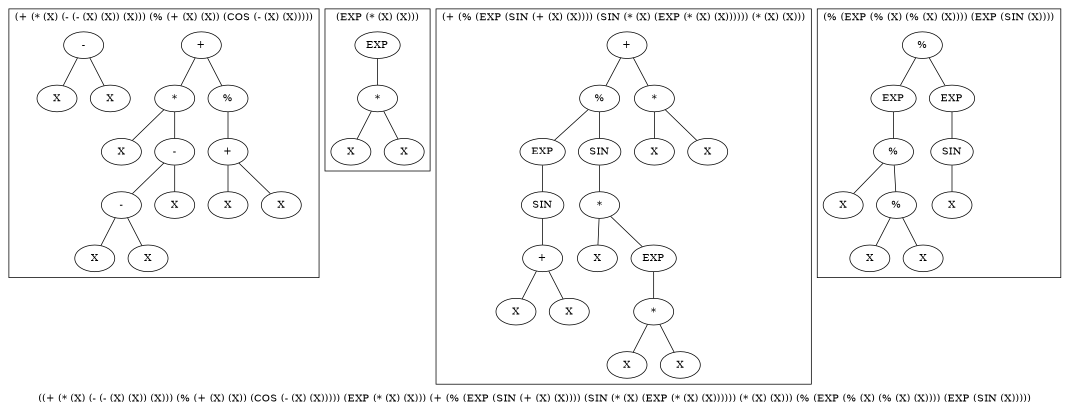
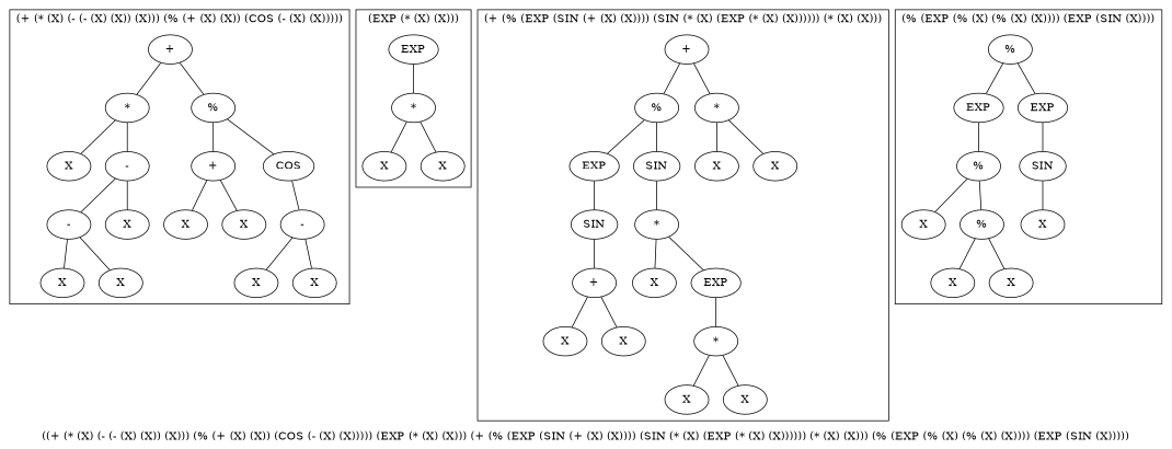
  graph {
    label="((+ (* (X) (- (- (X) (X)) (X))) (% (+ (X) (X)) (COS (- (X) (X))))) (EXP (* (X) (X))) (+ (% (EXP (SIN (+ (X) (X)))) (SIN (* (X) (EXP (* (X) (X)))))) (* (X) (X))) (% (EXP (% (X) (% (X) (X)))) (EXP (SIN (X)))))"
    n1 [label="+"]
    n2 [label="*"]
    n3 [label="%"]
    n4 [label=X]
    n5 [label="-"]
    n6 [label="-"]
    n7 [label=X]
    n8 [label=X]
    n9 [label=X]
    n10 [label="+"]
+   n11 [label=COS]
    n12 [label=X]
    n13 [label=X]
    n14 [label="-"]
    n15 [label=X]
    n16 [label=X]
    n17 [label=EXP]
    n18 [label="*"]
    n19 [label=X]
    n20 [label=X]
    n21 [label="+"]
    n22 [label="%"]
    n23 [label="*"]
    n24 [label=EXP]
    n25 [label=SIN]
    n26 [label=SIN]
    n27 [label="+"]
    n28 [label=X]
    n29 [label=X]
    n30 [label="*"]
    n31 [label=X]
    n32 [label=EXP]
    n33 [label="*"]
    n34 [label=X]
    n35 [label=X]
    n36 [label=X]
    n37 [label=X]
    n38 [label="%"]
    n39 [label=EXP]
    n40 [label=EXP]
    n41 [label="%"]
    n42 [label=X]
    n43 [label="%"]
    n44 [label=X]
    n45 [label=X]
    n46 [label=SIN]
    n47 [label=X]
    subgraph cluster_1 {
      label="(+ (* (X) (- (- (X) (X)) (X))) (% (+ (X) (X)) (COS (- (X) (X)))))"
      n1
      n2
      n3
      n4
      n5
      n6
      n7
      n8
      n9
      n10
+     n11
      n12
      n13
      n14
      n15
      n16
    }
    subgraph cluster_2 {
      label="(EXP (* (X) (X)))"
      n17
      n18
      n19
      n20
    }
    subgraph cluster_3 {
      label="(+ (% (EXP (SIN (+ (X) (X)))) (SIN (* (X) (EXP (* (X) (X)))))) (* (X) (X)))"
      n21
      n22
      n23
      n24
      n25
      n26
      n27
      n28
      n29
      n30
      n31
      n32
      n33
      n34
      n35
      n36
      n37
    }
    subgraph cluster_4 {
      label="(% (EXP (% (X) (% (X) (X)))) (EXP (SIN (X))))"
      n38
      n39
      n40
      n41
      n42
      n43
      n44
      n45
      n46
      n47
    }
    n1 -- n2
    n1 -- n3
    n2 -- n4
    n2 -- n5
    n3 -- n10
+   n3 -- n11
    n5 -- n6
    n5 -- n7
    n6 -- n8
    n6 -- n9
    n10 -- n12
    n10 -- n13
+   n11 -- n14
    n14 -- n15
    n14 -- n16
    n17 -- n18
    n18 -- n19
    n18 -- n20
    n21 -- n22
    n21 -- n23
    n22 -- n24
    n22 -- n25
    n23 -- n36
    n23 -- n37
    n24 -- n26
    n25 -- n30
    n26 -- n27
    n27 -- n28
    n27 -- n29
    n30 -- n31
    n30 -- n32
    n32 -- n33
    n33 -- n34
    n33 -- n35
    n38 -- n39
    n38 -- n40
    n39 -- n41
    n40 -- n46
    n41 -- n42
    n41 -- n43
    n43 -- n44
    n43 -- n45
    n46 -- n47
  }
